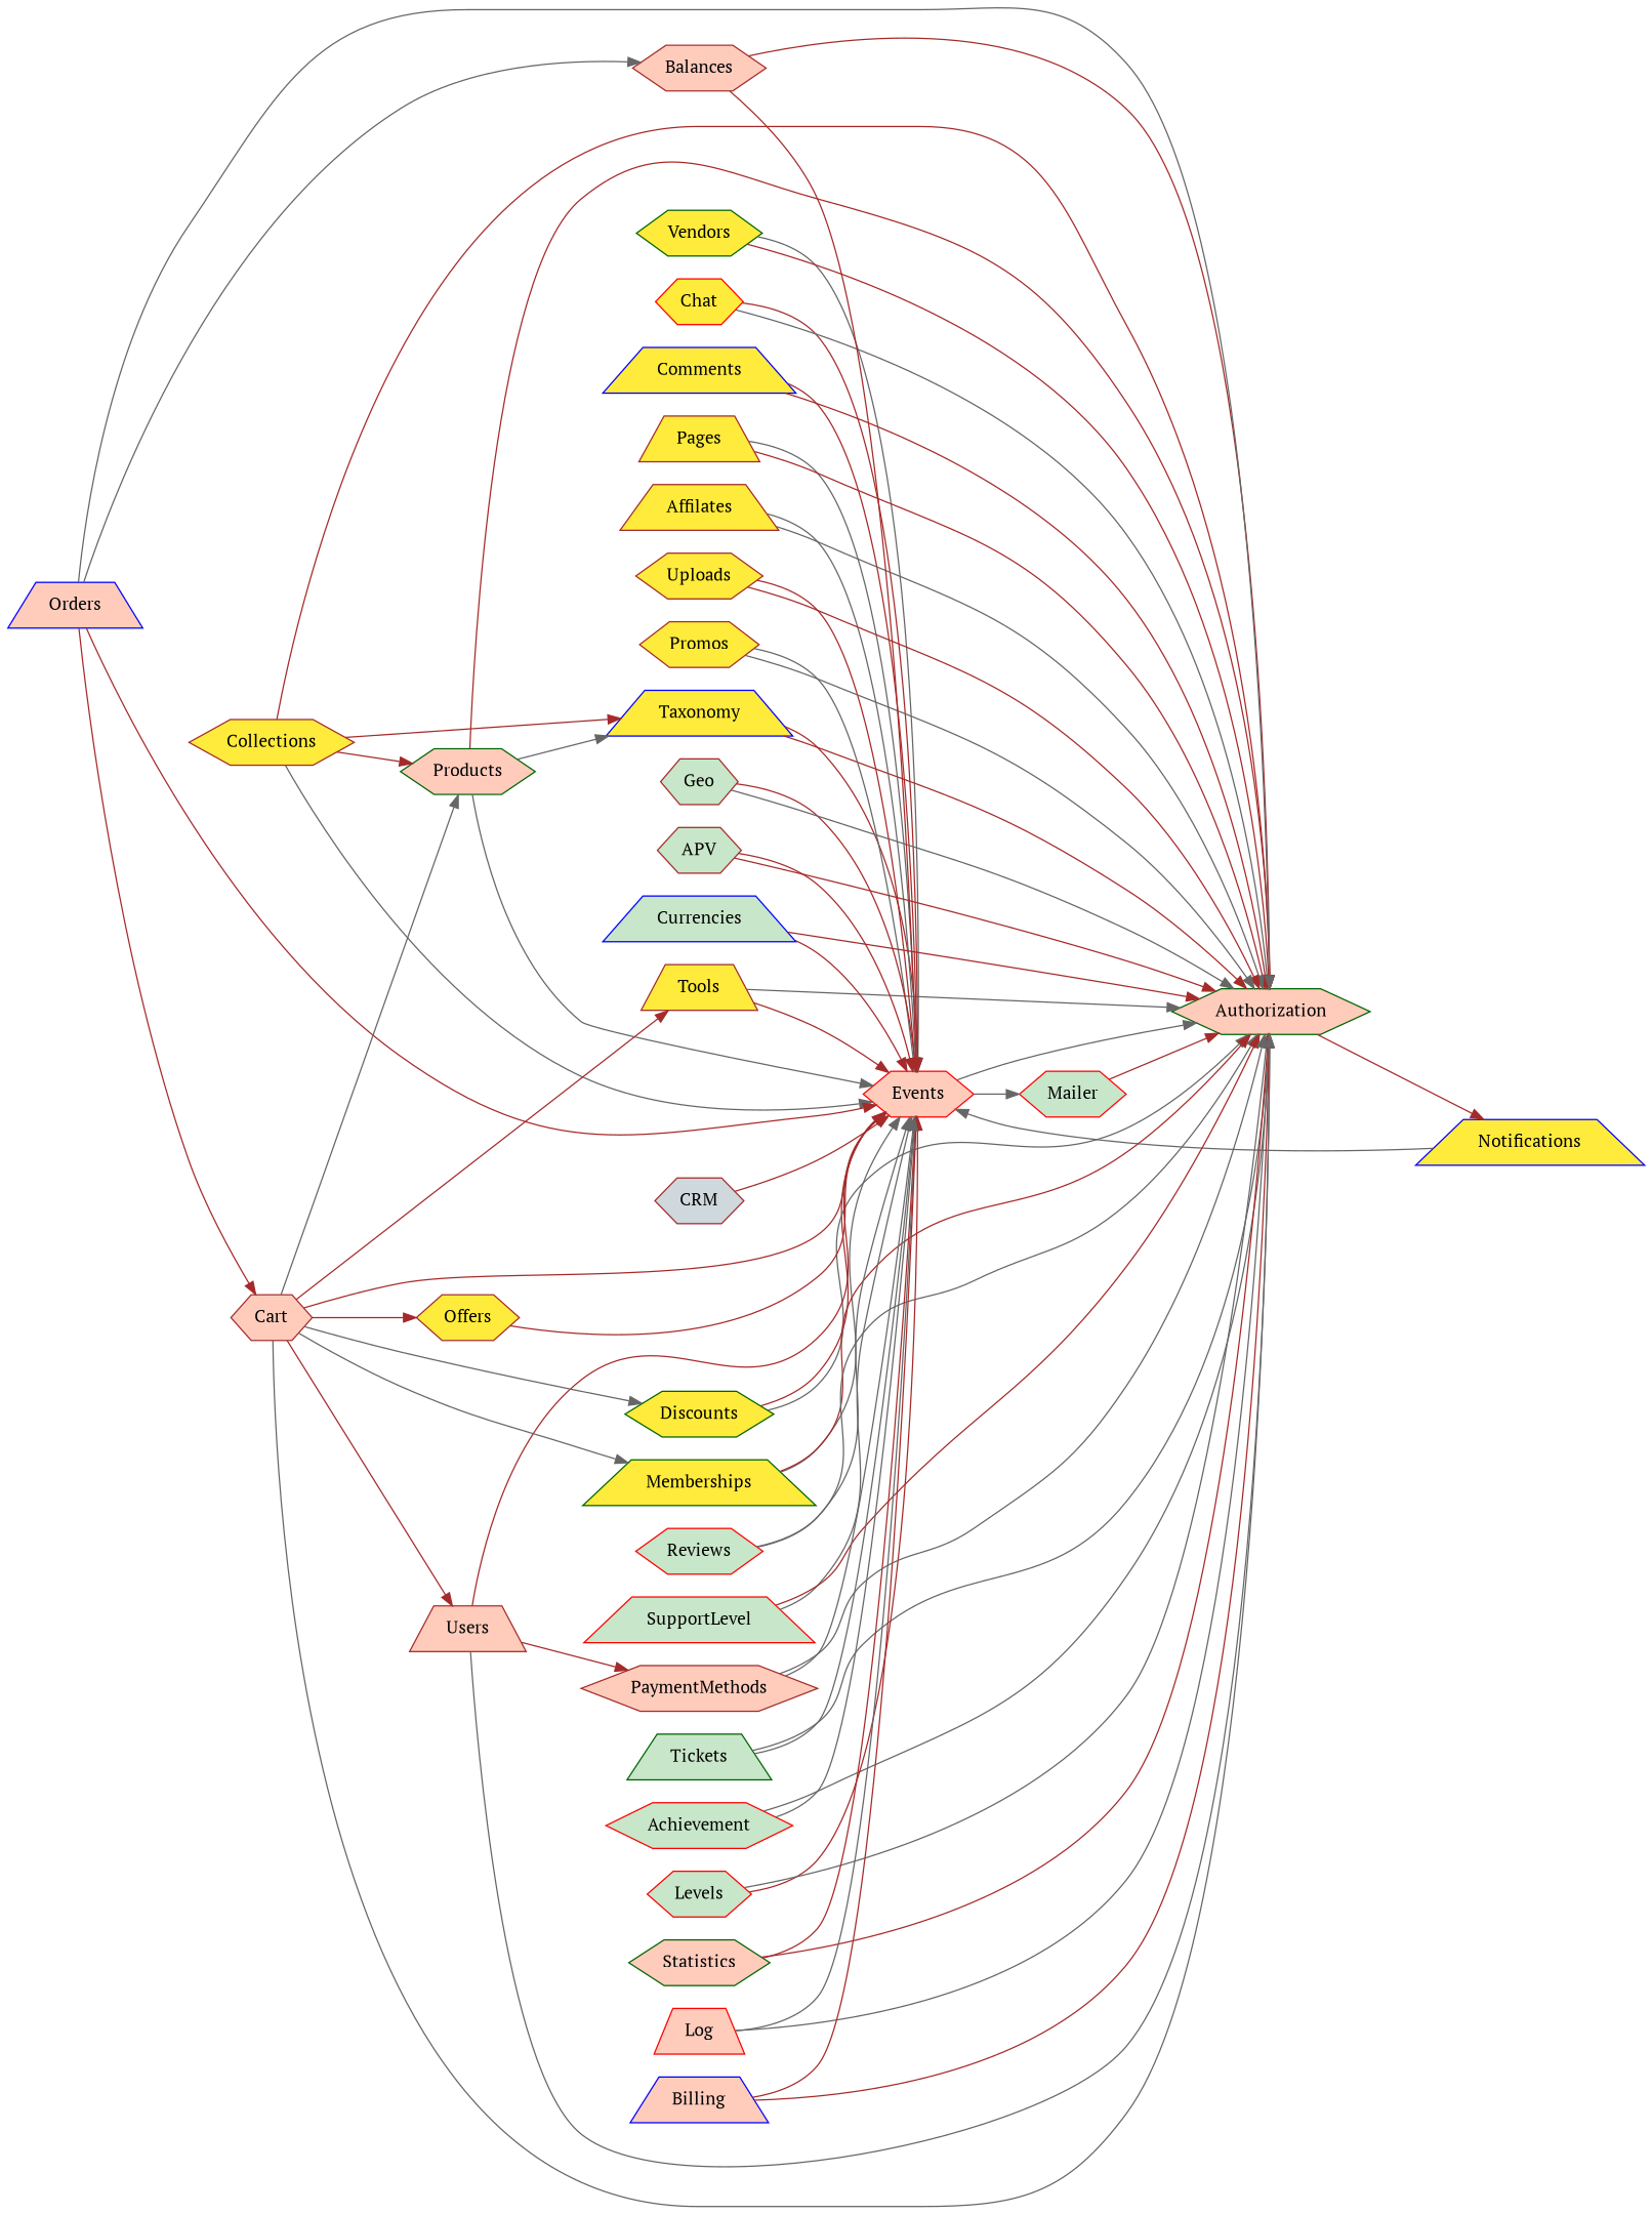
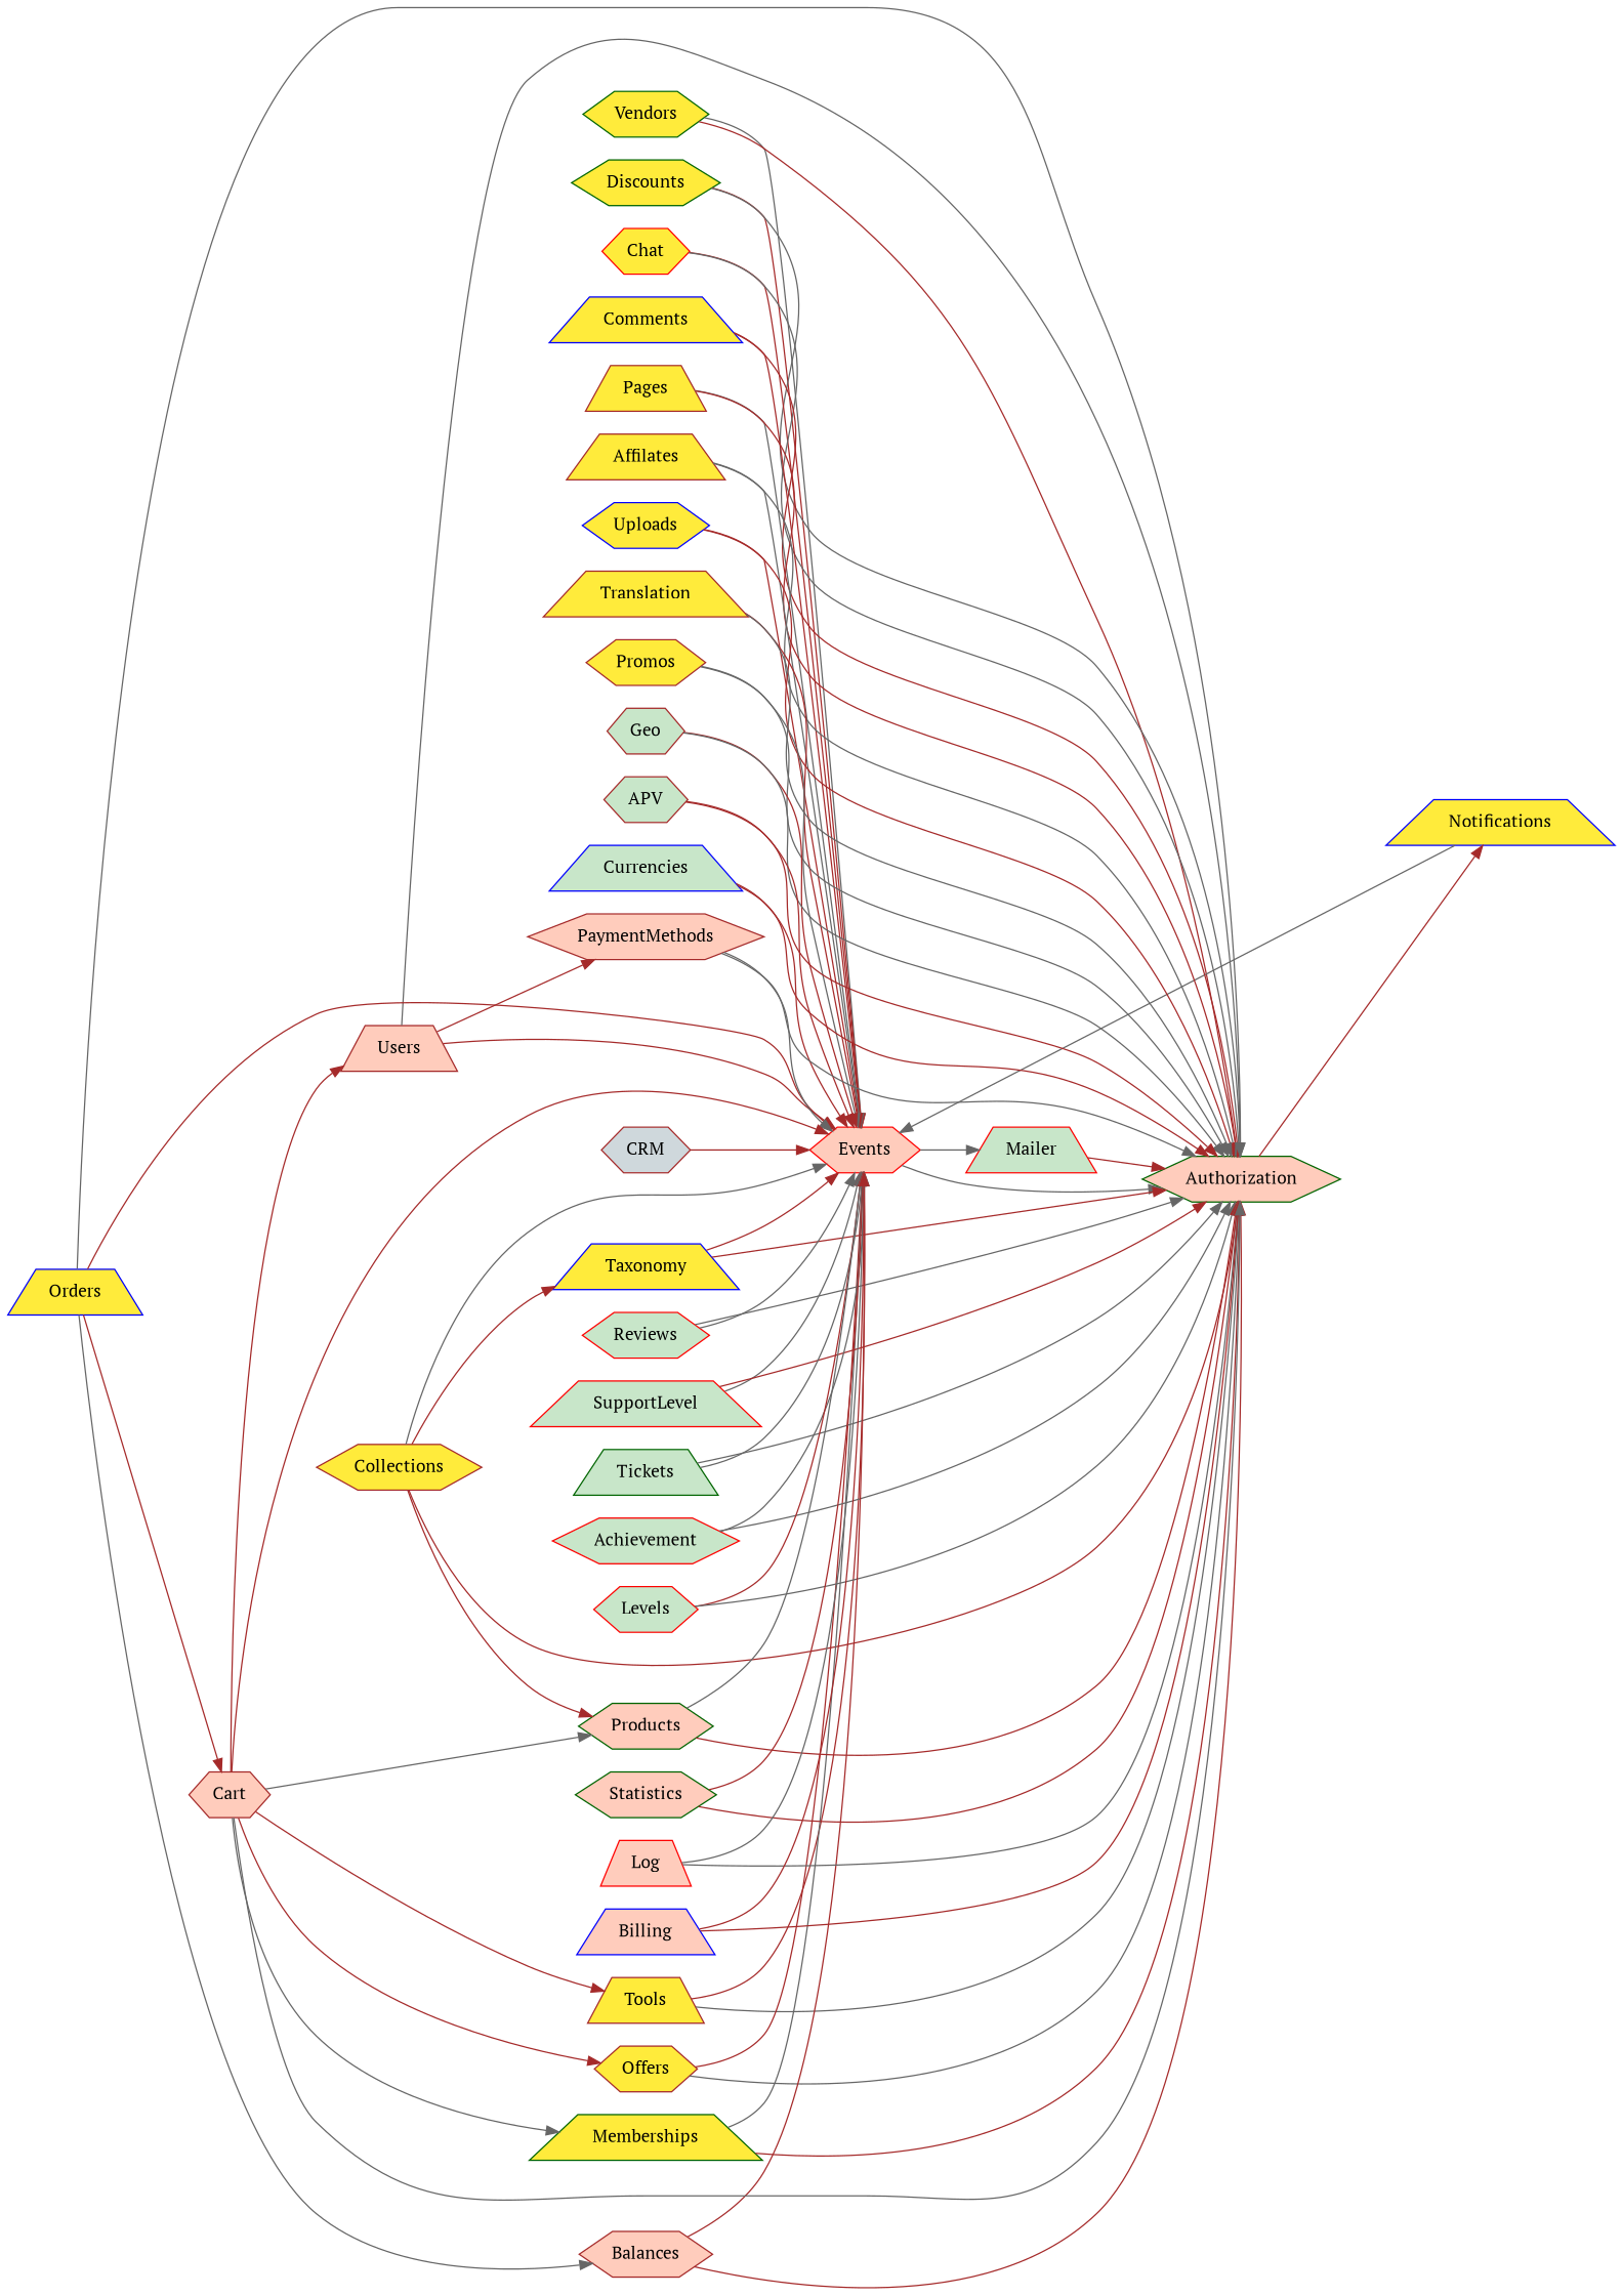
  digraph {
    fontname="PT Serif"
    rankdir=LR
    node [color=brown fillcolor="#FFEB3B " fontcolor=black fontname="PT Serif" shape=hexagon style=filled]
    edge [color=brown fontname="PT Serif"]
    Vendors [color=darkgreen]
    Events [color=red fillcolor="#FFCCBC "]
    n3 [color=darkgreen fillcolor="#FFCCBC " label=Authorization]
    Collections
    Notifications [color=blue shape=trapezium]
    Tools [shape=trapezium]
    Discounts [color=darkgreen]
    Chat [color=red]
    Taxonomy [color=blue shape=trapezium]
    Comments [color=blue shape=trapezium]
    Pages [shape=trapezium]
    Affilates [shape=trapezium]
    Offers
-   Uploads
+   Uploads [color=blue]
+   Translation [shape=trapezium]
    Promos
    Geo [fillcolor="#C8E6C9 "]
    APV [fillcolor="#C8E6C9 "]
    Currencies [color=blue fillcolor="#C8E6C9 " shape=trapezium]
-   Mailer [color=red fillcolor="#C8E6C9 "]
+   Mailer [color=red fillcolor="#C8E6C9 " shape=trapezium]
    Memberships [color=darkgreen fillcolor="#FFEB3B" shape=trapezium]
    Reviews [color=red fillcolor="#C8E6C9 "]
    SupportLevel [color=red fillcolor="#C8E6C9 " shape=trapezium]
    Tickets [color=darkgreen fillcolor="#C8E6C9 " shape=trapezium]
    Achievement [color=red fillcolor="#C8E6C9 "]
    Levels [color=red fillcolor="#C8E6C9 "]
    Users [fillcolor="#FFCCBC " shape=trapezium]
    Balances [fillcolor="#FFCCBC "]
    Products [color=darkgreen fillcolor="#FFCCBC "]
-   Orders [color=blue fillcolor="#FFCCBC " shape=trapezium]
+   Orders [color=blue fillcolor="#FFEB3B" shape=trapezium]
    Statistics [color=darkgreen fillcolor="#FFCCBC "]
    Log [color=red fillcolor="#FFCCBC " shape=trapezium]
    Billing [color=blue fillcolor="#FFCCBC " shape=trapezium]
    PaymentMethods [fillcolor="#FFCCBC "]
    Cart [fillcolor="#FFCCBC "]
    CRM [fillcolor="#CFD8DC "]
    subgraph sub_1 {
      Vendors
      Events
      n3
      Collections
      Notifications
      Tools
      Discounts
      Chat
      Taxonomy
      Comments
      Pages
      Affilates
      Offers
      Uploads
+     Translation
      Promos
      Geo
      APV
      Currencies
      Mailer
      Memberships
      Reviews
      SupportLevel
      Tickets
      Achievement
      Levels
      Users
      Balances
      Products
      Orders
      Statistics
      Log
      Billing
      PaymentMethods
      Cart
      CRM
    }
    subgraph sub_2 {
      Tools
      Discounts
      Offers
      Memberships
      Users
      Products
      Cart
    }
    subgraph sub_3 {
      Collections
      Taxonomy
      Products
    }
    subgraph sub_4 {
      Balances
      Orders
      PaymentMethods
      Cart
    }
    Vendors -> Events [color=gray40]
    Vendors -> n3
    Events -> n3 [color=gray40]
    Events -> Mailer [color=gray40]
    n3 -> Notifications
    Collections -> Events [color=gray40]
    Collections -> n3
    Collections -> Taxonomy
    Collections -> Products
    Notifications -> Events [color=gray40]
    Tools -> Events
    Tools -> n3 [color=gray40]
    Discounts -> Events
    Discounts -> n3 [color=gray40]
    Chat -> Events
    Chat -> n3 [color=gray40]
    Taxonomy -> Events
    Taxonomy -> n3
    Comments -> Events
    Comments -> n3
    Pages -> Events [color=gray40]
    Pages -> n3
    Affilates -> Events [color=gray40]
    Affilates -> n3 [color=gray40]
    Offers -> Events
+   Offers -> n3 [color=gray40]
    Uploads -> Events
    Uploads -> n3
+   Translation -> Events
+   Translation -> n3 [color=gray40]
    Promos -> Events [color=gray40]
    Promos -> n3 [color=gray40]
    Geo -> Events
    Geo -> n3 [color=gray40]
    APV -> Events
    APV -> n3
    Currencies -> Events
    Currencies -> n3
    Mailer -> n3
    Memberships -> Events [color=gray40]
    Memberships -> n3
    Reviews -> Events [color=gray40]
    Reviews -> n3 [color=gray40]
    SupportLevel -> Events [color=gray40]
    SupportLevel -> n3
    Tickets -> Events [color=gray40]
    Tickets -> n3 [color=gray40]
    Achievement -> Events [color=gray40]
    Achievement -> n3 [color=gray40]
    Levels -> Events
    Levels -> n3 [color=gray40]
    Users -> Events
    Users -> n3 [color=gray40]
    Users -> PaymentMethods
    Balances -> Events
    Balances -> n3
    Products -> Events [color=gray40]
    Products -> n3
-   Products -> Taxonomy [color=gray40]
    Orders -> Events
    Orders -> n3 [color=gray40]
    Orders -> Balances [color=gray40]
    Orders -> Cart
    Statistics -> Events
    Statistics -> n3
    Log -> Events [color=gray40]
    Log -> n3 [color=gray40]
    Billing -> Events
    Billing -> n3
    PaymentMethods -> Events [color=gray40]
    PaymentMethods -> n3 [color=gray40]
    Cart -> Events
    Cart -> n3 [color=gray40]
    Cart -> Tools
-   Cart -> Discounts [color=gray40]
    Cart -> Offers
    Cart -> Memberships [color=gray40]
    Cart -> Users
    Cart -> Products [color=gray40]
    CRM -> Events
  }
